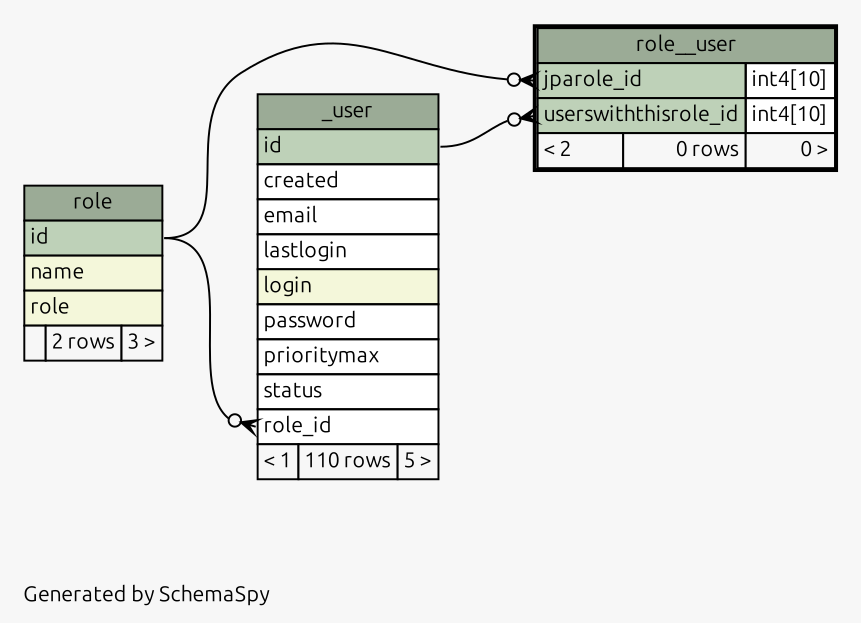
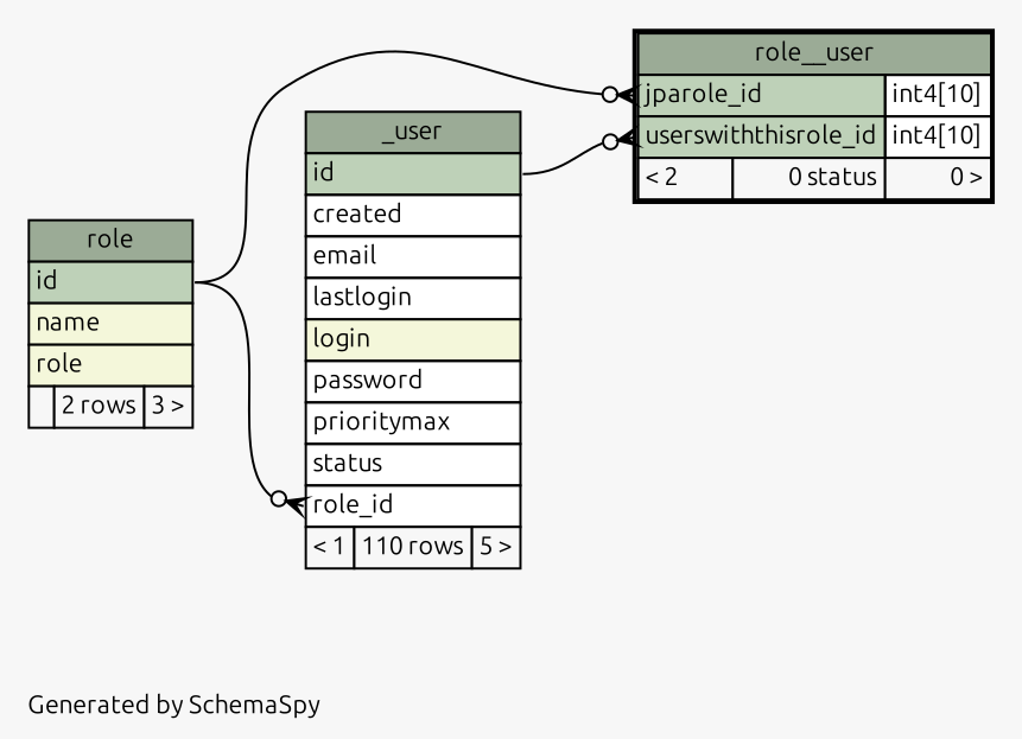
  digraph {
    bgcolor="#f7f7f7"
    fontname=Ubuntu
    fontsize=11
    label="\nGenerated by SchemaSpy"
    labeljust=l
    nodesep=0.18
    rankdir=RL
    ranksep=0.46
    node [fontname=Ubuntu fontsize=11 shape=plaintext]
    edge [arrowhead=none arrowsize=0.8 arrowtail=crowodot dir=back headport="id:e" fontname=Ubuntu]
    n1 [label=<     <TABLE BORDER="0" CELLBORDER="1" CELLSPACING="0" BGCOLOR="#ffffff">       <TR><TD COLSPAN="3" BGCOLOR="#9bab96" ALIGN="CENTER">_user</TD></TR>       <TR><TD PORT="id" COLSPAN="3" BGCOLOR="#bed1b8" ALIGN="LEFT">id</TD></TR>       <TR><TD PORT="created" COLSPAN="3" ALIGN="LEFT">created</TD></TR>       <TR><TD PORT="email" COLSPAN="3" ALIGN="LEFT">email</TD></TR>       <TR><TD PORT="lastlogin" COLSPAN="3" ALIGN="LEFT">lastlogin</TD></TR>       <TR><TD PORT="login" COLSPAN="3" BGCOLOR="#f4f7da" ALIGN="LEFT">login</TD></TR>       <TR><TD PORT="password" COLSPAN="3" ALIGN="LEFT">password</TD></TR>       <TR><TD PORT="prioritymax" COLSPAN="3" ALIGN="LEFT">prioritymax</TD></TR>       <TR><TD PORT="status" COLSPAN="3" ALIGN="LEFT">status</TD></TR>       <TR><TD PORT="role_id" COLSPAN="3" ALIGN="LEFT">role_id</TD></TR>       <TR><TD ALIGN="LEFT" BGCOLOR="#f7f7f7">&lt; 1</TD><TD ALIGN="RIGHT" BGCOLOR="#f7f7f7">110 rows</TD><TD ALIGN="RIGHT" BGCOLOR="#f7f7f7">5 &gt;</TD></TR>     </TABLE>>]
    n2 [label=<     <TABLE BORDER="0" CELLBORDER="1" CELLSPACING="0" BGCOLOR="#ffffff">       <TR><TD COLSPAN="3" BGCOLOR="#9bab96" ALIGN="CENTER">role</TD></TR>       <TR><TD PORT="id" COLSPAN="3" BGCOLOR="#bed1b8" ALIGN="LEFT">id</TD></TR>       <TR><TD PORT="name" COLSPAN="3" BGCOLOR="#f4f7da" ALIGN="LEFT">name</TD></TR>       <TR><TD PORT="role" COLSPAN="3" BGCOLOR="#f4f7da" ALIGN="LEFT">role</TD></TR>       <TR><TD ALIGN="LEFT" BGCOLOR="#f7f7f7">  </TD><TD ALIGN="RIGHT" BGCOLOR="#f7f7f7">2 rows</TD><TD ALIGN="RIGHT" BGCOLOR="#f7f7f7">3 &gt;</TD></TR>     </TABLE>>]
-   n3 [label=<     <TABLE BORDER="2" CELLBORDER="1" CELLSPACING="0" BGCOLOR="#ffffff">       <TR><TD COLSPAN="3" BGCOLOR="#9bab96" ALIGN="CENTER">role__user</TD></TR>       <TR><TD PORT="jparole_id" COLSPAN="2" BGCOLOR="#bed1b8" ALIGN="LEFT">jparole_id</TD><TD PORT="jparole_id.type" ALIGN="LEFT">int4[10]</TD></TR>       <TR><TD PORT="userswiththisrole_id" COLSPAN="2" BGCOLOR="#bed1b8" ALIGN="LEFT">userswiththisrole_id</TD><TD PORT="userswiththisrole_id.type" ALIGN="LEFT">int4[10]</TD></TR>       <TR><TD ALIGN="LEFT" BGCOLOR="#f7f7f7">&lt; 2</TD><TD ALIGN="RIGHT" BGCOLOR="#f7f7f7">0 rows</TD><TD ALIGN="RIGHT" BGCOLOR="#f7f7f7">0 &gt;</TD></TR>     </TABLE>>]
+   n3 [label=<     <TABLE BORDER="2" CELLBORDER="1" CELLSPACING="0" BGCOLOR="#ffffff">       <TR><TD COLSPAN="3" BGCOLOR="#9bab96" ALIGN="CENTER">role__user</TD></TR>       <TR><TD PORT="jparole_id" COLSPAN="2" BGCOLOR="#bed1b8" ALIGN="LEFT">jparole_id</TD><TD PORT="jparole_id.type" ALIGN="LEFT">int4[10]</TD></TR>       <TR><TD PORT="userswiththisrole_id" COLSPAN="2" BGCOLOR="#bed1b8" ALIGN="LEFT">userswiththisrole_id</TD><TD PORT="userswiththisrole_id.type" ALIGN="LEFT">int4[10]</TD></TR>       <TR><TD ALIGN="LEFT" BGCOLOR="#f7f7f7">&lt; 2</TD><TD ALIGN="RIGHT" BGCOLOR="#f7f7f7">0 status</TD><TD ALIGN="RIGHT" BGCOLOR="#f7f7f7">0 &gt;</TD></TR>     </TABLE>>]
    n1 -> n2 [tailport="role_id:w"]
    n3 -> n1 [tailport="userswiththisrole_id:w"]
    n3 -> n2 [tailport="jparole_id:w"]
  }
